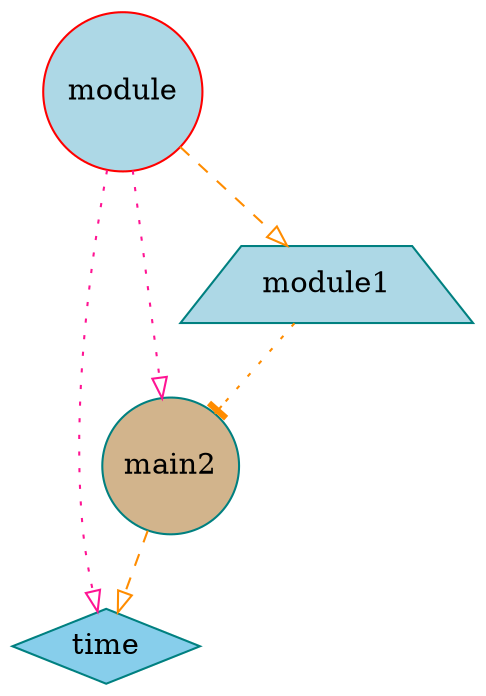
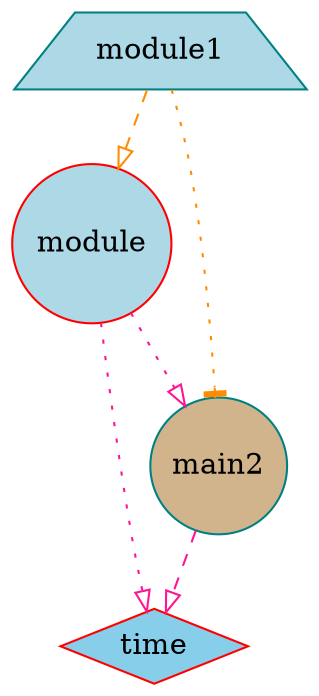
  digraph {
    node [color=red fillcolor=lightblue shape=circle style=filled]
    edge [arrowhead=onormal color=darkorange style=dotted]
    n1 [height=0.51389 label=module width=0.75]
-   time [color=teal fillcolor=skyblue height=0.5 shape=diamond width=0.75]
+   time [fillcolor=skyblue height=0.5 shape=diamond width=0.75]
    n3 [color=teal fillcolor=tan height=0.51389 label=main2 width=0.89583]
    module1 [color=teal height=0.51389 shape=trapezium width=0.89583]
    n1 -> time [color=deeppink]
    n1 -> n3 [color=deeppink]
-   n1 -> module1 [style=dashed]
-   n3 -> time [style=dashed]
+   module1 -> n1 [style=dashed]
+   n3 -> time [color=deeppink style=dashed]
    module1 -> n3 [arrowhead=tee]
  }
